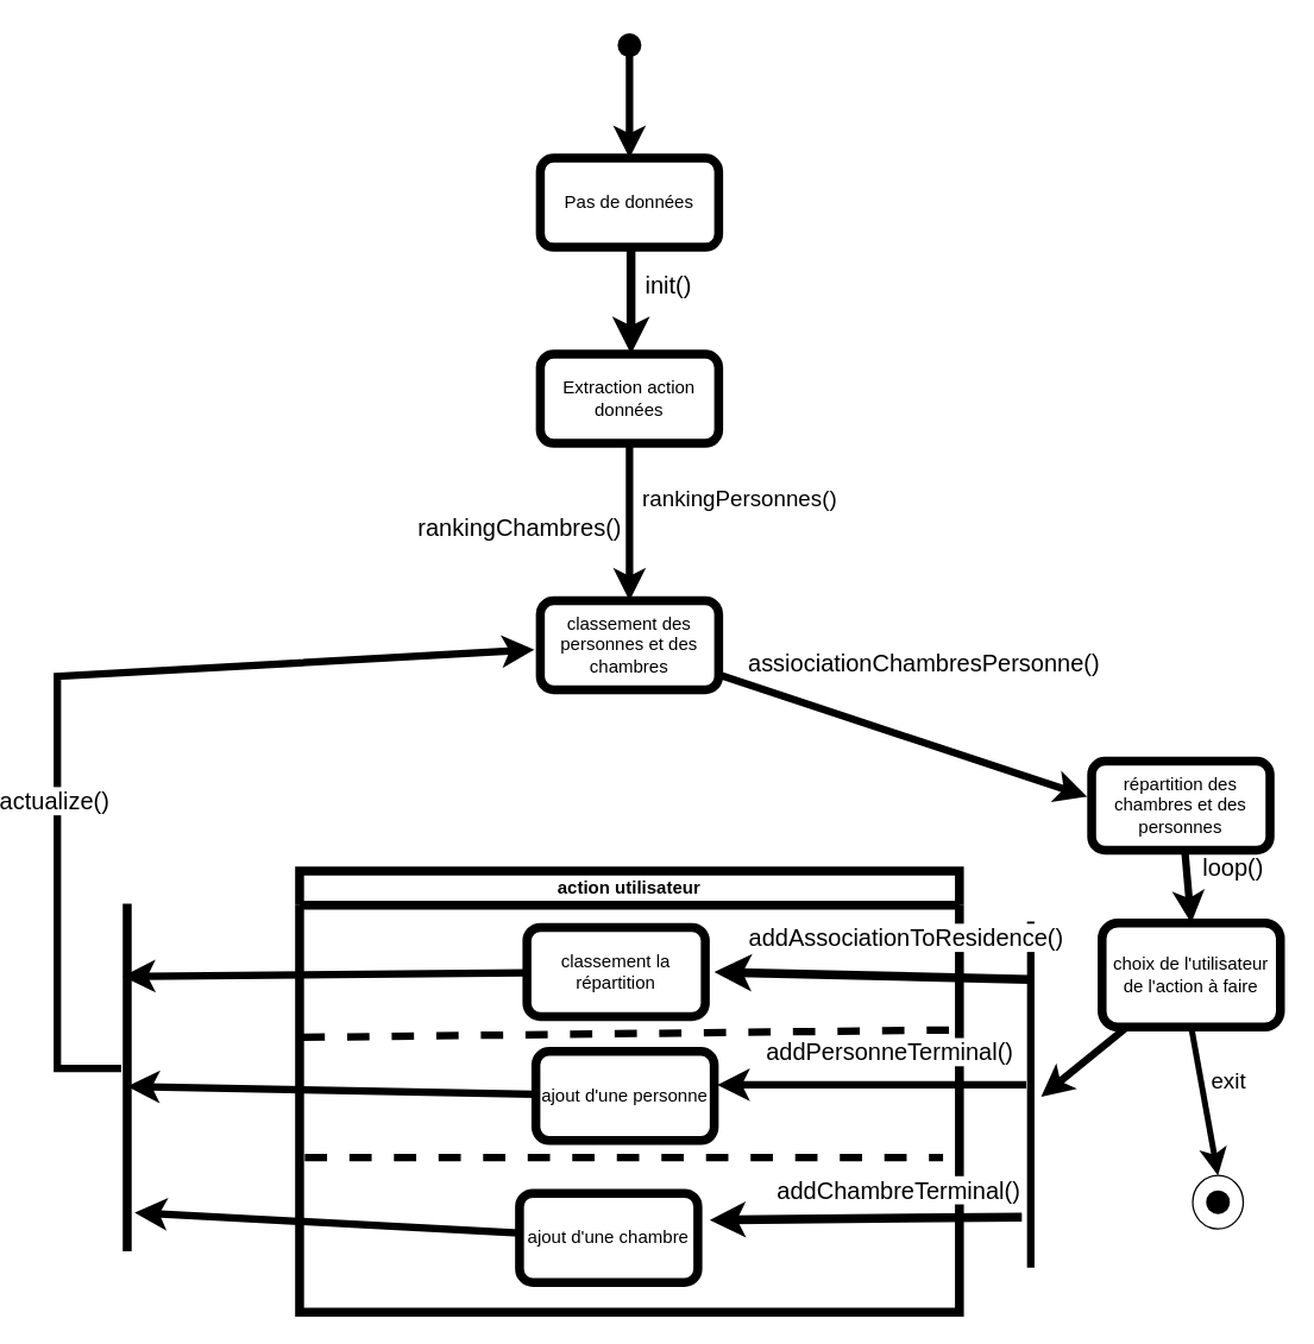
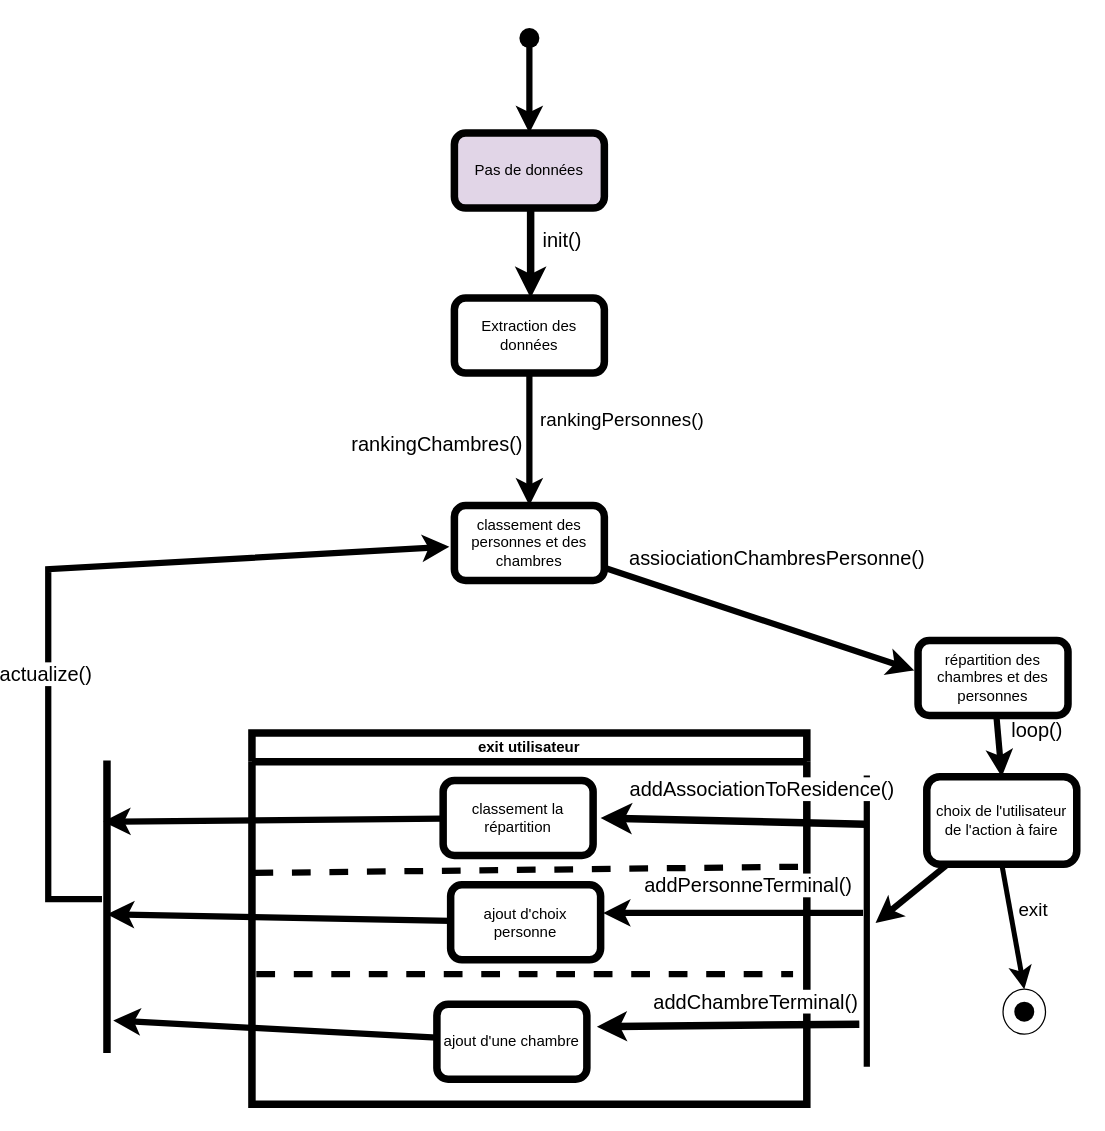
  <mxCell id="0" />
  <mxCell id="1" parent="0" />
  <mxCell id="2" style="edgeStyle=none;html=1;entryX=0.5;entryY=0;entryDx=0;entryDy=0;strokeWidth=5;" parent="1" source="3" target="6" edge="1"><mxGeometry relative="1" as="geometry"><mxPoint x="389" y="33" as="sourcePoint" /></mxGeometry></mxCell>
  <mxCell id="3" value="" style="shape=waypoint;sketch=0;fillStyle=solid;size=6;pointerEvents=1;points=[];fillColor=none;resizable=0;rotatable=0;perimeter=centerPerimeter;snapToPoint=1;strokeWidth=6;" parent="1" vertex="1"><mxGeometry x="395" y="20" width="20" height="20" as="geometry" /></mxCell>
  <mxCell id="4" style="edgeStyle=orthogonalEdgeStyle;rounded=0;orthogonalLoop=1;jettySize=auto;html=1;entryX=0.5;entryY=0;entryDx=0;entryDy=0;strokeWidth=6;" parent="1" edge="1"><mxGeometry relative="1" as="geometry"><mxPoint x="406" y="166" as="sourcePoint" /><mxPoint x="406" y="238" as="targetPoint" /></mxGeometry></mxCell>
  <mxCell id="5" value="init()" style="edgeLabel;html=1;align=center;verticalAlign=middle;resizable=0;points=[];fontSize=16;" vertex="1" connectable="0" parent="4"><mxGeometry x="-0.489" y="3" relative="1" as="geometry"><mxPoint x="21" y="7" as="offset" /></mxGeometry></mxCell>
- <mxCell id="6" value="Pas de données" style="rounded=1;whiteSpace=wrap;html=1;strokeWidth=6;" parent="1" vertex="1"><mxGeometry x="345" y="106" width="120" height="60" as="geometry" /></mxCell>
+ <mxCell id="6" value="Pas de données" style="rounded=1;whiteSpace=wrap;html=1;strokeWidth=6;fillColor=#e1d5e7;" parent="1" vertex="1"><mxGeometry x="345" y="106" width="120" height="60" as="geometry" /></mxCell>
  <mxCell id="7" style="edgeStyle=none;html=1;exitX=0.5;exitY=1;exitDx=0;exitDy=0;entryX=0.5;entryY=0;entryDx=0;entryDy=0;strokeWidth=5;" parent="1" source="8" target="11" edge="1"><mxGeometry relative="1" as="geometry" /></mxCell>
- <mxCell id="8" value="Extraction action données" style="rounded=1;whiteSpace=wrap;html=1;strokeWidth=6;" parent="1" vertex="1"><mxGeometry x="345" y="238" width="120" height="60" as="geometry" /></mxCell>
+ <mxCell id="8" value="Extraction des données" style="rounded=1;whiteSpace=wrap;html=1;strokeWidth=6;" parent="1" vertex="1"><mxGeometry x="345" y="238" width="120" height="60" as="geometry" /></mxCell>
  <mxCell id="9" style="edgeStyle=none;html=1;entryX=-0.025;entryY=0.4;entryDx=0;entryDy=0;entryPerimeter=0;strokeWidth=5;" parent="1" source="11" target="17" edge="1"><mxGeometry relative="1" as="geometry" /></mxCell>
  <mxCell id="10" value="rankingPersonnes()" style="edgeLabel;html=1;align=center;verticalAlign=middle;resizable=0;points=[];fontSize=15;" parent="9" vertex="1" connectable="0"><mxGeometry x="-0.178" y="2" relative="1" as="geometry"><mxPoint x="-89" y="-151" as="offset" /></mxGeometry></mxCell>
  <mxCell id="11" value="classement des personnes et des chambres" style="rounded=1;whiteSpace=wrap;html=1;strokeWidth=6;" parent="1" vertex="1"><mxGeometry x="345" y="404" width="120" height="60" as="geometry" /></mxCell>
  <mxCell id="12" style="edgeStyle=none;html=1;strokeWidth=5;" parent="1" source="14" edge="1"><mxGeometry relative="1" as="geometry"><mxPoint x="682" y="738" as="targetPoint" /></mxGeometry></mxCell>
  <mxCell id="13" value="loop()" style="edgeLabel;html=1;align=center;verticalAlign=middle;resizable=0;points=[];fontSize=16;labelBackgroundColor=default;" parent="12" vertex="1" connectable="0"><mxGeometry x="-0.004" y="-2" relative="1" as="geometry"><mxPoint x="101" y="-129" as="offset" /></mxGeometry></mxCell>
  <mxCell id="14" value="choix de l'utilisateur de l'action à faire" style="rounded=1;whiteSpace=wrap;html=1;strokeWidth=6;" parent="1" vertex="1"><mxGeometry x="723" y="621" width="120" height="70" as="geometry" /></mxCell>
  <mxCell id="15" style="edgeStyle=none;html=1;entryX=0.5;entryY=0;entryDx=0;entryDy=0;strokeWidth=5;" parent="1" source="17" target="14" edge="1"><mxGeometry relative="1" as="geometry" /></mxCell>
  <mxCell id="16" value="assiociationChambresPersonne()" style="edgeLabel;html=1;align=center;verticalAlign=middle;resizable=0;points=[];fontSize=16;" parent="15" vertex="1" connectable="0"><mxGeometry x="-0.154" y="3" relative="1" as="geometry"><mxPoint x="-181" y="-147" as="offset" /></mxGeometry></mxCell>
  <mxCell id="17" value="répartition des chambres et des personnes" style="rounded=1;whiteSpace=wrap;html=1;strokeWidth=6;" parent="1" vertex="1"><mxGeometry x="716" y="512" width="120" height="60" as="geometry" /></mxCell>
- <mxCell id="18" value="action utilisateur" style="swimlane;whiteSpace=wrap;html=1;strokeWidth=6;" parent="1" vertex="1"><mxGeometry x="183" y="586" width="444" height="297" as="geometry" /></mxCell>
+ <mxCell id="18" value="exit utilisateur" style="swimlane;whiteSpace=wrap;html=1;strokeWidth=6;" parent="1" vertex="1"><mxGeometry x="183" y="586" width="444" height="297" as="geometry" /></mxCell>
  <mxCell id="19" value="classement la répartition" style="rounded=1;whiteSpace=wrap;html=1;strokeWidth=6;" parent="18" vertex="1"><mxGeometry x="153" y="38" width="120" height="60" as="geometry" /></mxCell>
- <mxCell id="20" value="ajout d'une personne" style="rounded=1;whiteSpace=wrap;html=1;strokeWidth=6;" parent="18" vertex="1"><mxGeometry x="159" y="121.5" width="120" height="60" as="geometry" /></mxCell>
+ <mxCell id="20" value="ajout d'choix personne" style="rounded=1;whiteSpace=wrap;html=1;strokeWidth=6;" parent="18" vertex="1"><mxGeometry x="159" y="121.5" width="120" height="60" as="geometry" /></mxCell>
  <mxCell id="21" value="ajout d'une chambre" style="rounded=1;whiteSpace=wrap;html=1;strokeWidth=6;" parent="18" vertex="1"><mxGeometry x="148" y="217" width="120" height="60" as="geometry" /></mxCell>
  <mxCell id="22" value="" style="endArrow=classic;html=1;strokeWidth=6;endSize=5;" parent="18" edge="1"><mxGeometry width="50" height="50" relative="1" as="geometry"><mxPoint x="486" y="233" as="sourcePoint" /><mxPoint x="276" y="235" as="targetPoint" /></mxGeometry></mxCell>
  <mxCell id="23" value="" style="endArrow=none;dashed=1;html=1;strokeWidth=5;" parent="18" edge="1"><mxGeometry width="50" height="50" relative="1" as="geometry"><mxPoint x="3.5" y="193" as="sourcePoint" /><mxPoint x="433" y="193" as="targetPoint" /></mxGeometry></mxCell>
  <mxCell id="24" value="" style="endArrow=none;html=1;strokeWidth=5;" parent="1" edge="1"><mxGeometry width="50" height="50" relative="1" as="geometry"><mxPoint x="675" y="853" as="sourcePoint" /><mxPoint x="675" y="620" as="targetPoint" /></mxGeometry></mxCell>
  <mxCell id="25" value="" style="endArrow=classic;html=1;strokeWidth=6;" parent="1" edge="1"><mxGeometry width="50" height="50" relative="1" as="geometry"><mxPoint x="674" y="659" as="sourcePoint" /><mxPoint x="462" y="654" as="targetPoint" /></mxGeometry></mxCell>
  <mxCell id="26" value="" style="endArrow=classic;html=1;strokeWidth=5;" parent="1" edge="1"><mxGeometry width="50" height="50" relative="1" as="geometry"><mxPoint x="672" y="730" as="sourcePoint" /><mxPoint x="464" y="730" as="targetPoint" /></mxGeometry></mxCell>
  <mxCell id="27" value="" style="endArrow=none;html=1;strokeWidth=6;" parent="1" edge="1"><mxGeometry width="50" height="50" relative="1" as="geometry"><mxPoint x="67" y="842" as="sourcePoint" /><mxPoint x="67" y="608" as="targetPoint" /></mxGeometry></mxCell>
  <mxCell id="28" value="" style="endArrow=none;dashed=1;html=1;strokeWidth=5;" parent="1" edge="1"><mxGeometry width="50" height="50" relative="1" as="geometry"><mxPoint x="185" y="698" as="sourcePoint" /><mxPoint x="625" y="693" as="targetPoint" /></mxGeometry></mxCell>
  <mxCell id="29" style="edgeStyle=none;html=1;strokeWidth=5;" parent="1" source="19" edge="1"><mxGeometry relative="1" as="geometry"><mxPoint x="64" y="657" as="targetPoint" /></mxGeometry></mxCell>
  <mxCell id="30" value="addAssociationToResidence()" style="edgeLabel;html=1;align=center;verticalAlign=middle;resizable=0;points=[];fontSize=16;" parent="29" vertex="1" connectable="0"><mxGeometry x="0.184" relative="1" as="geometry"><mxPoint x="415" y="-25" as="offset" /></mxGeometry></mxCell>
  <mxCell id="31" style="edgeStyle=none;html=1;strokeWidth=5;" parent="1" source="20" edge="1"><mxGeometry relative="1" as="geometry"><mxPoint x="67" y="731" as="targetPoint" /></mxGeometry></mxCell>
  <mxCell id="32" value="addPersonneTerminal()" style="edgeLabel;html=1;align=center;verticalAlign=middle;resizable=0;points=[];fontSize=16;" parent="31" vertex="1" connectable="0"><mxGeometry x="-0.059" y="4" relative="1" as="geometry"><mxPoint x="367" y="-30" as="offset" /></mxGeometry></mxCell>
  <mxCell id="33" style="edgeStyle=none;html=1;strokeWidth=5;" parent="1" source="21" edge="1"><mxGeometry relative="1" as="geometry"><mxPoint x="72" y="816" as="targetPoint" /></mxGeometry></mxCell>
  <mxCell id="34" value="addChambreTerminal()" style="edgeLabel;html=1;align=center;verticalAlign=middle;resizable=0;points=[];fontSize=16;" parent="33" vertex="1" connectable="0"><mxGeometry x="0.042" y="-3" relative="1" as="geometry"><mxPoint x="389" y="-19" as="offset" /></mxGeometry></mxCell>
  <mxCell id="35" value="" style="endArrow=classic;html=1;rounded=0;strokeWidth=5;" parent="1" edge="1"><mxGeometry width="50" height="50" relative="1" as="geometry"><mxPoint x="63" y="719" as="sourcePoint" /><mxPoint x="341" y="437" as="targetPoint" /><Array as="points"><mxPoint x="20" y="719" /><mxPoint x="20" y="455" /></Array></mxGeometry></mxCell>
  <mxCell id="36" value="actualize()" style="edgeLabel;html=1;align=center;verticalAlign=middle;resizable=0;points=[];fontSize=16;" parent="35" vertex="1" connectable="0"><mxGeometry x="0.166" y="5" relative="1" as="geometry"><mxPoint x="-61" y="92" as="offset" /></mxGeometry></mxCell>
  <mxCell id="37" value="rankingChambres()" style="edgeLabel;html=1;align=center;verticalAlign=middle;resizable=0;points=[];fontSize=16;" parent="1" vertex="1" connectable="0"><mxGeometry x="330.004" y="354.999" as="geometry" /></mxCell>
  <mxCell id="38" value="" style="endArrow=classic;html=1;rounded=0;exitX=0.5;exitY=1;exitDx=0;exitDy=0;strokeWidth=4;" parent="1" source="14" edge="1"><mxGeometry width="50" height="50" relative="1" as="geometry"><mxPoint x="803" y="750" as="sourcePoint" /><mxPoint x="801" y="791" as="targetPoint" /></mxGeometry></mxCell>
  <mxCell id="39" value="exit" style="edgeLabel;html=1;align=center;verticalAlign=middle;resizable=0;points=[];fontSize=15;" parent="38" vertex="1" connectable="0"><mxGeometry x="-0.49" relative="1" as="geometry"><mxPoint x="20" y="10" as="offset" /></mxGeometry></mxCell>
  <mxCell id="40" value="" style="shape=waypoint;sketch=0;fillStyle=solid;size=6;pointerEvents=1;points=[];fillColor=none;resizable=0;rotatable=0;perimeter=centerPerimeter;snapToPoint=1;strokeWidth=6;" parent="1" vertex="1"><mxGeometry x="795" y="802" width="20" height="20" as="geometry" /></mxCell>
  <mxCell id="41" value="" style="ellipse;whiteSpace=wrap;html=1;" parent="1" vertex="1"><mxGeometry x="784" y="791" width="34" height="36" as="geometry" /></mxCell>
  <mxCell id="42" value="" style="shape=waypoint;sketch=0;fillStyle=solid;size=6;pointerEvents=1;points=[];fillColor=none;resizable=0;rotatable=0;perimeter=centerPerimeter;snapToPoint=1;strokeWidth=6;" parent="1" vertex="1"><mxGeometry x="791" y="799" width="20" height="20" as="geometry" /></mxCell>
